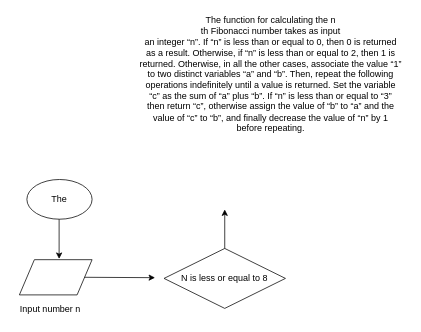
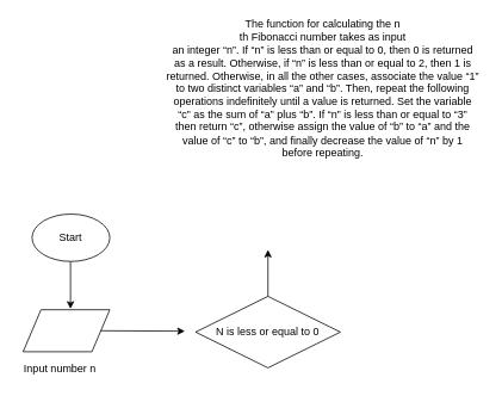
  <mxCell id="0" />
  <mxCell id="1" parent="0" />
- <mxCell id="2" value="The" style="ellipse;whiteSpace=wrap;html=1;" vertex="1" parent="1"><mxGeometry x="35" y="239" width="87" height="53" as="geometry" /></mxCell>
+ <mxCell id="2" value="Start" style="ellipse;whiteSpace=wrap;html=1;" vertex="1" parent="1"><mxGeometry x="35" y="239" width="87" height="53" as="geometry" /></mxCell>
  <mxCell id="3" value="" style="endArrow=classic;html=1;rounded=0;" edge="1" parent="1"><mxGeometry width="50" height="50" relative="1" as="geometry"><mxPoint x="78" y="292" as="sourcePoint" /><mxPoint x="78" y="345" as="targetPoint" /></mxGeometry></mxCell>
  <mxCell id="4" value="The function for calculating the n&lt;br/&gt;th Fibonacci number takes as input&lt;br/&gt;an integer “n”. If “n” is less than or equal to 0, then 0 is returned&lt;br/&gt;as a result. Otherwise, if “n” is less than or equal to 2, then 1 is&lt;br/&gt;returned. Otherwise, in all the other cases, associate the value “1”&lt;br/&gt;to two distinct variables “a” and “b”. Then, repeat the following&lt;br/&gt;operations indefinitely until a value is returned. Set the variable&lt;br/&gt;“c” as the sum of “a” plus “b”. If “n” is less than or equal to “3”&lt;br/&gt;then return “c”, otherwise assign the value of “b” to “a” and the&lt;br/&gt;value of “c” to “b”, and finally decrease the value of “n” by 1&lt;br/&gt;before repeating.&lt;br/&gt;" style="text;html=1;align=center;verticalAlign=middle;resizable=0;points=[];autosize=1;strokeColor=none;fillColor=none;rotation=0;" vertex="1" parent="1"><mxGeometry x="180" y="20" width="359" height="158" as="geometry" /></mxCell>
  <mxCell id="5" value="" style="shape=parallelogram;perimeter=parallelogramPerimeter;whiteSpace=wrap;html=1;fixedSize=1;" vertex="1" parent="1"><mxGeometry x="25" y="346" width="97" height="47" as="geometry" /></mxCell>
  <mxCell id="6" value="Input number n" style="text;html=1;align=center;verticalAlign=middle;resizable=0;points=[];autosize=1;strokeColor=none;fillColor=none;" vertex="1" parent="1"><mxGeometry x="20" y="403" width="91" height="18" as="geometry" /></mxCell>
  <mxCell id="7" value="" style="endArrow=classic;html=1;rounded=0;exitX=1;exitY=0.5;exitDx=0;exitDy=0;" edge="1" parent="1" source="5"><mxGeometry width="50" height="50" relative="1" as="geometry"><mxPoint x="139" y="393" as="sourcePoint" /><mxPoint x="206" y="370" as="targetPoint" /></mxGeometry></mxCell>
- <mxCell id="8" value="N is less or equal to 8" style="rhombus;whiteSpace=wrap;html=1;" vertex="1" parent="1"><mxGeometry x="218" y="331" width="162" height="80" as="geometry" /></mxCell>
+ <mxCell id="8" value="N is less or equal to 0" style="rhombus;whiteSpace=wrap;html=1;" vertex="1" parent="1"><mxGeometry x="218" y="331" width="162" height="80" as="geometry" /></mxCell>
  <mxCell id="9" value="" style="endArrow=classic;html=1;rounded=0;exitX=0.5;exitY=0;exitDx=0;exitDy=0;" edge="1" parent="1" source="8"><mxGeometry width="50" height="50" relative="1" as="geometry"><mxPoint x="260" y="344" as="sourcePoint" /><mxPoint x="299" y="279" as="targetPoint" /></mxGeometry></mxCell>
